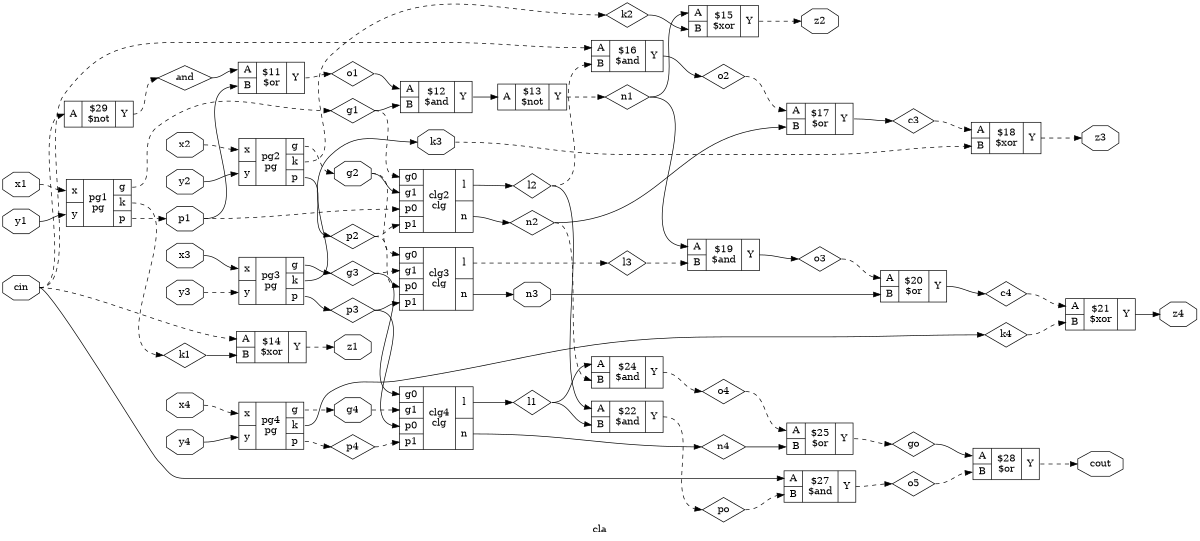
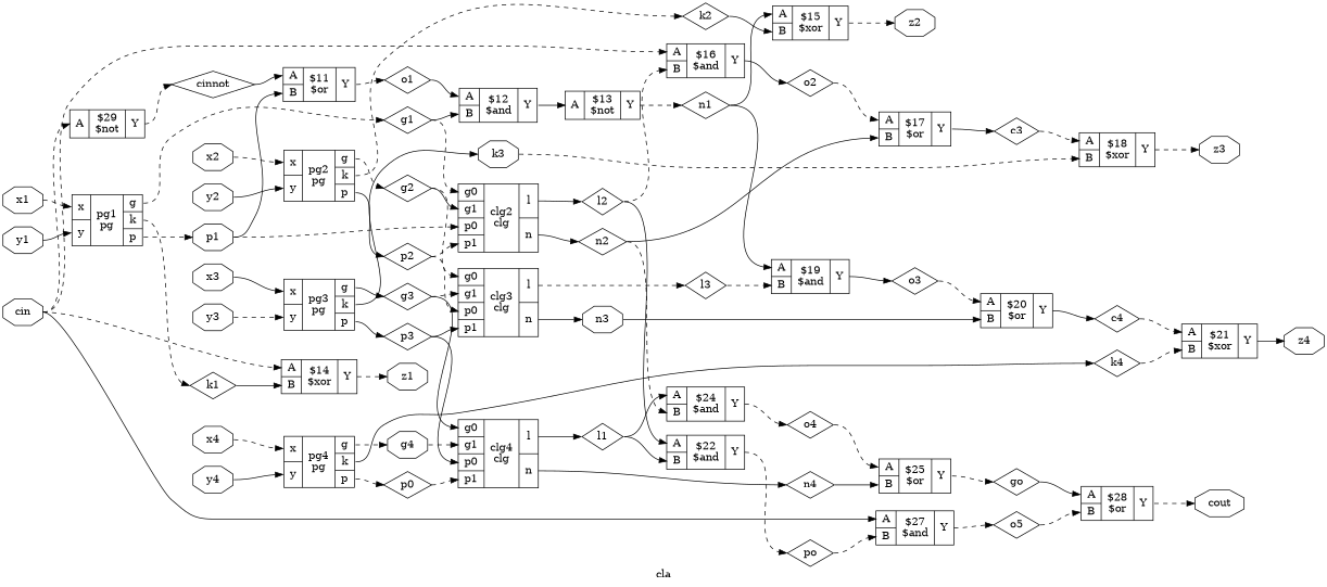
  digraph {
    label=cla
    rankdir=LR
    remincross=true
    node [color=black fontcolor=black shape=diamond]
    edge [color=black fontcolor=black headport=w style=dashed tailport=e]
    n1 [label=c3]
    n2 [label="{{<p45> A|<p46> B}|$18\n$xor|{<p47> Y}}" shape=record color="" fontcolor=""]
    n3 [label=z3 shape=octagon]
    n4 [label=c4]
    n5 [label="{{<p45> A|<p46> B}|$21\n$xor|{<p47> Y}}" shape=record color="" fontcolor=""]
    n6 [label=z4 shape=octagon]
    n7 [label=cin shape=octagon]
    n8 [label="{{<p45> A|<p46> B}|$16\n$and|{<p47> Y}}" shape=record color="" fontcolor=""]
    n9 [label="{{<p45> A|<p46> B}|$27\n$and|{<p47> Y}}" shape=record color="" fontcolor=""]
    n10 [label="{{<p45> A}|$29\n$not|{<p47> Y}}" shape=record color="" fontcolor=""]
    n11 [label="{{<p45> A|<p46> B}|$14\n$xor|{<p47> Y}}" shape=record color="" fontcolor=""]
    n12 [label=o2]
    n13 [label=o5]
-   n14 [label=and]
+   n14 [label=cinnot]
    n15 [label=z1 shape=octagon]
    n16 [label="{{<p45> A|<p46> B}|$11\n$or|{<p47> Y}}" shape=record color="" fontcolor=""]
    n17 [label=o1]
    n18 [label=cout shape=octagon]
    n19 [label=g1]
    n20 [label="{{<p45> A|<p46> B}|$12\n$and|{<p47> Y}}" shape=record color="" fontcolor=""]
    n21 [label="{{<p65> g0|<p7> g1|<p66> p0|<p28> p1}|clg2\nclg|{<p67> l|<p68> n}}" shape=record color="" fontcolor=""]
    n22 [label="{{<p45> A}|$13\n$not|{<p47> Y}}" shape=record color="" fontcolor=""]
    n23 [label=l2]
    n24 [label=n2]
-   n25 [label=g2 shape=octagon]
+   n25 [label=g2]
    n26 [label="{{<p65> g0|<p7> g1|<p66> p0|<p28> p1}|clg3\nclg|{<p67> l|<p68> n}}" shape=record color="" fontcolor=""]
    n27 [label=l3]
    n28 [label=n3 shape=octagon]
    n29 [label=g3]
    n30 [label="{{<p65> g0|<p7> g1|<p66> p0|<p28> p1}|clg4\nclg|{<p67> l|<p68> n}}" shape=record color="" fontcolor=""]
    n31 [label=l1]
    n32 [label=n4]
    n33 [label=g4 shape=octagon]
    n34 [label=go]
    n35 [label="{{<p45> A|<p46> B}|$28\n$or|{<p47> Y}}" shape=record color="" fontcolor=""]
    n36 [label=k1]
    n37 [label=k2]
    n38 [label="{{<p45> A|<p46> B}|$15\n$xor|{<p47> Y}}" shape=record color="" fontcolor=""]
    n39 [label=z2 shape=octagon]
    n40 [label=k3 shape=octagon]
    n41 [label=k4]
    n42 [label="{{<p45> A|<p46> B}|$22\n$and|{<p47> Y}}" shape=record color="" fontcolor=""]
    n43 [label=po]
    n44 [label="{{<p45> A|<p46> B}|$19\n$and|{<p47> Y}}" shape=record color="" fontcolor=""]
    n45 [label=o3]
    n46 [label="{{<p45> A|<p46> B}|$24\n$and|{<p47> Y}}" shape=record color="" fontcolor=""]
    n47 [label=o4]
    n48 [label=n1]
    n49 [label="{{<p45> A|<p46> B}|$17\n$or|{<p47> Y}}" shape=record color="" fontcolor=""]
    n50 [label="{{<p45> A|<p46> B}|$20\n$or|{<p47> Y}}" shape=record color="" fontcolor=""]
    n51 [label="{{<p45> A|<p46> B}|$25\n$or|{<p47> Y}}" shape=record color="" fontcolor=""]
    n52 [label=p1 shape=octagon]
    n53 [label=p2]
    n54 [label=p3]
-   n55 [label=p4]
+   n55 [label=p0]
    n56 [label=x1 shape=octagon]
    n57 [label="{{<p72> x|<p73> y}|pg1\npg|{<p74> g|<p75> k|<p76> p}}" shape=record color="" fontcolor=""]
    n58 [label=x2 shape=octagon]
    n59 [label="{{<p72> x|<p73> y}|pg2\npg|{<p74> g|<p75> k|<p76> p}}" shape=record color="" fontcolor=""]
    n60 [label=x3 shape=octagon]
    n61 [label="{{<p72> x|<p73> y}|pg3\npg|{<p74> g|<p75> k|<p76> p}}" shape=record color="" fontcolor=""]
    n62 [label=x4 shape=octagon]
    n63 [label="{{<p72> x|<p73> y}|pg4\npg|{<p74> g|<p75> k|<p76> p}}" shape=record color="" fontcolor=""]
    n64 [label=y1 shape=octagon]
    n65 [label=y2 shape=octagon]
    n66 [label=y3 shape=octagon]
    n67 [label=y4 shape=octagon]
    n1 -> n2 [headport="p45:w"]
    n2 -> n3 [tailport="p47:e"]
    n4 -> n5 [headport="p45:w"]
    n5 -> n6 [style=solid tailport="p47:e"]
    n7 -> n8 [headport="p45:w"]
    n7 -> n9 [headport="p45:w" style=solid]
    n7 -> n10 [headport="p45:w"]
    n7 -> n11 [headport="p45:w"]
    n8 -> n12 [style=solid tailport="p47:e"]
    n9 -> n13 [tailport="p47:e"]
    n10 -> n14 [tailport="p47:e"]
    n11 -> n15 [tailport="p47:e"]
    n12 -> n49 [headport="p45:w"]
    n13 -> n35 [headport="p46:w"]
    n14 -> n16 [headport="p45:w" style=solid]
    n16 -> n17 [tailport="p47:e"]
    n17 -> n20 [headport="p45:w" style=solid]
    n19 -> n20 [headport="p46:w" style=solid]
    n19 -> n21 [headport="p65:w"]
    n20 -> n22 [headport="p45:w" style=solid tailport="p47:e"]
    n21 -> n23 [style=solid tailport="p67:e"]
    n21 -> n24 [style=solid tailport="p68:e"]
    n22 -> n48 [tailport="p47:e"]
    n23 -> n8 [headport="p46:w"]
    n23 -> n42 [headport="p45:w" style=solid]
    n24 -> n46 [headport="p46:w"]
    n24 -> n49 [headport="p46:w" style=solid]
    n25 -> n21 [headport="p7:w" style=solid]
    n25 -> n26 [headport="p65:w"]
    n26 -> n27 [tailport="p67:e"]
    n26 -> n28 [style=solid tailport="p68:e"]
    n27 -> n44 [headport="p46:w"]
    n28 -> n50 [headport="p46:w" style=solid]
    n29 -> n26 [headport="p7:w"]
    n29 -> n30 [headport="p65:w" style=solid]
    n30 -> n31 [style=solid tailport="p67:e"]
    n30 -> n32 [style=solid tailport="p68:e"]
    n31 -> n42 [headport="p46:w" style=solid]
    n31 -> n46 [headport="p45:w" style=solid]
    n32 -> n51 [headport="p46:w" style=solid]
    n33 -> n30 [headport="p7:w"]
    n34 -> n35 [headport="p45:w" style=solid]
    n35 -> n18 [tailport="p47:e"]
    n36 -> n11 [headport="p46:w" style=solid]
    n37 -> n38 [headport="p46:w" style=solid]
    n38 -> n39 [tailport="p47:e"]
    n40 -> n2 [headport="p46:w"]
    n41 -> n5 [headport="p46:w"]
    n42 -> n43 [tailport="p47:e"]
    n43 -> n9 [headport="p46:w"]
    n44 -> n45 [style=solid tailport="p47:e"]
    n45 -> n50 [headport="p45:w"]
    n46 -> n47 [tailport="p47:e"]
    n47 -> n51 [headport="p45:w"]
    n48 -> n38 [headport="p45:w" style=solid]
    n48 -> n44 [headport="p45:w" style=solid]
    n49 -> n1 [style=solid tailport="p47:e"]
    n50 -> n4 [style=solid tailport="p47:e"]
    n51 -> n34 [tailport="p47:e"]
    n52 -> n16 [headport="p46:w" style=solid]
    n52 -> n21 [headport="p66:w"]
    n53 -> n21 [headport="p28:w"]
    n53 -> n26 [headport="p66:w"]
    n54 -> n26 [headport="p28:w" style=solid]
    n54 -> n30 [headport="p66:w" style=solid]
    n55 -> n30 [headport="p28:w"]
    n56 -> n57 [headport="p72:w"]
    n57 -> n19 [tailport="p74:e"]
    n57 -> n36 [tailport="p75:e"]
    n57 -> n52 [tailport="p76:e"]
    n58 -> n59 [headport="p72:w"]
    n59 -> n25 [tailport="p74:e"]
    n59 -> n37 [tailport="p75:e"]
    n59 -> n53 [style=solid tailport="p76:e"]
    n60 -> n61 [headport="p72:w" style=solid]
    n61 -> n29 [style=solid tailport="p74:e"]
    n61 -> n40 [style=solid tailport="p75:e"]
    n61 -> n54 [style=solid tailport="p76:e"]
    n62 -> n63 [headport="p72:w"]
    n63 -> n33 [tailport="p74:e"]
    n63 -> n41 [style=solid tailport="p75:e"]
    n63 -> n55 [tailport="p76:e"]
    n64 -> n57 [headport="p73:w" style=solid]
    n65 -> n59 [headport="p73:w" style=solid]
    n66 -> n61 [headport="p73:w"]
    n67 -> n63 [headport="p73:w" style=solid]
  }
